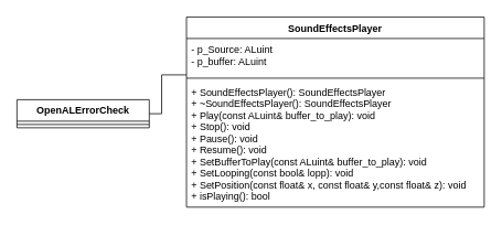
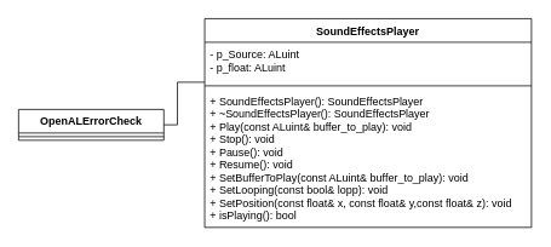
  <mxCell id="0" />
  <mxCell id="1" parent="0" />
  <mxCell id="2" value="SoundEffectsPlayer" style="swimlane;fontStyle=1;align=center;verticalAlign=top;childLayout=stackLayout;horizontal=1;startSize=26;horizontalStack=0;resizeParent=1;resizeParentMax=0;resizeLast=0;collapsible=1;marginBottom=0;" parent="1" vertex="1"><mxGeometry x="225" y="20" width="360" height="230" as="geometry" /></mxCell>
- <mxCell id="3" value="- p_Source: ALuint&#10;- p_buffer: ALuint&#10;" style="text;strokeColor=none;fillColor=none;align=left;verticalAlign=top;spacingLeft=4;spacingRight=4;overflow=hidden;rotatable=0;points=[[0,0.5],[1,0.5]];portConstraint=eastwest;" parent="2" vertex="1"><mxGeometry y="26" width="360" height="44" as="geometry" /></mxCell>
+ <mxCell id="3" value="- p_Source: ALuint&#10;- p_float: ALuint&#10;" style="text;strokeColor=none;fillColor=none;align=left;verticalAlign=top;spacingLeft=4;spacingRight=4;overflow=hidden;rotatable=0;points=[[0,0.5],[1,0.5]];portConstraint=eastwest;" parent="2" vertex="1"><mxGeometry y="26" width="360" height="44" as="geometry" /></mxCell>
  <mxCell id="4" value="" style="line;strokeWidth=1;fillColor=none;align=left;verticalAlign=middle;spacingTop=-1;spacingLeft=3;spacingRight=3;rotatable=0;labelPosition=right;points=[];portConstraint=eastwest;" parent="2" vertex="1"><mxGeometry y="70" width="360" height="8" as="geometry" /></mxCell>
  <mxCell id="5" value="+ SoundEffectsPlayer(): SoundEffectsPlayer&#10;+ ~SoundEffectsPlayer(): SoundEffectsPlayer&#10;+ Play(const ALuint&amp; buffer_to_play): void&#10;+ Stop(): void &#10;+ Pause(): void&#10;+ Resume(): void&#10;+ SetBufferToPlay(const ALuint&amp; buffer_to_play): void&#10;+ SetLooping(const bool&amp; lopp): void&#10;+ SetPosition(const float&amp; x, const float&amp; y,const float&amp; z): void&#10;+ isPlaying(): bool&#10;" style="text;strokeColor=none;fillColor=none;align=left;verticalAlign=top;spacingLeft=4;spacingRight=4;overflow=hidden;rotatable=0;points=[[0,0.5],[1,0.5]];portConstraint=eastwest;" parent="2" vertex="1"><mxGeometry y="78" width="360" height="152" as="geometry" /></mxCell>
  <mxCell id="6" value="OpenALErrorCheck" style="swimlane;fontStyle=1;align=center;verticalAlign=top;childLayout=stackLayout;horizontal=1;startSize=26;horizontalStack=0;resizeParent=1;resizeParentMax=0;resizeLast=0;collapsible=1;marginBottom=0;" parent="1" vertex="1"><mxGeometry x="20" y="120" width="160" height="34" as="geometry" /></mxCell>
  <mxCell id="7" value="" style="line;strokeWidth=1;fillColor=none;align=left;verticalAlign=middle;spacingTop=-1;spacingLeft=3;spacingRight=3;rotatable=0;labelPosition=right;points=[];portConstraint=eastwest;" parent="6" vertex="1"><mxGeometry y="26" width="160" height="8" as="geometry" /></mxCell>
  <mxCell id="8" style="edgeStyle=orthogonalEdgeStyle;rounded=0;orthogonalLoop=1;jettySize=auto;html=1;exitX=1;exitY=0.5;exitDx=0;exitDy=0;endArrow=none;endFill=0;" parent="1" source="6" edge="1"><mxGeometry relative="1" as="geometry"><mxPoint x="90" y="549" as="sourcePoint" /><mxPoint x="225" y="90" as="targetPoint" /><Array as="points"><mxPoint x="195" y="137" /><mxPoint x="195" y="90" /></Array></mxGeometry></mxCell>
